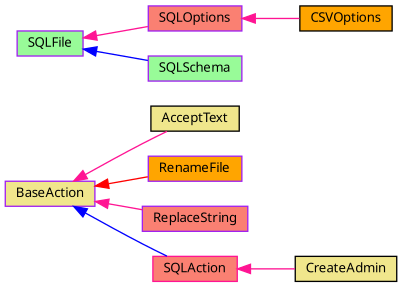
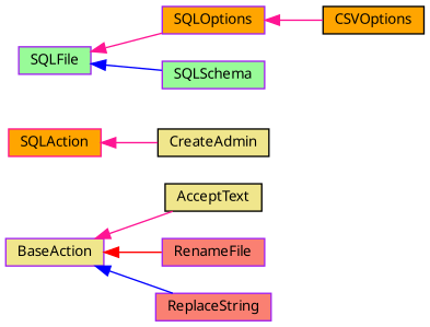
  digraph {
    rankdir=LR
    node [color=purple fillcolor=khaki fontname="FreeSans.ttf" fontsize=10 shape=record style=filled]
    edge [color=deeppink dir=back fontname="FreeSans.ttf" fontsize=10 labelfontname="FreeSans.ttf" labelfontsize=10 style=solid]
    n1 [fontcolor=black height=0.2 label=BaseAction width=0.4]
    n2 [color=black height=0.2 label=AcceptText width=0.4]
-   n3 [fillcolor=orange height=0.2 label=RenameFile width=0.4]
+   n3 [fillcolor=salmon height=0.2 label=RenameFile width=0.4]
    n4 [fillcolor=salmon height=0.2 label=ReplaceString width=0.4]
-   n5 [color=deeppink fillcolor=salmon height=0.2 label=SQLAction width=0.4]
+   n5 [color=deeppink fillcolor=orange height=0.2 label=SQLAction width=0.4]
    n6 [color=black height=0.2 label=CreateAdmin width=0.4]
    n7 [fillcolor=palegreen height=0.2 label=SQLFile width=0.4]
-   n8 [fillcolor=salmon height=0.2 label=SQLOptions width=0.4]
+   n8 [fillcolor=orange height=0.2 label=SQLOptions width=0.4]
    n9 [fillcolor=palegreen height=0.2 label=SQLSchema width=0.4]
    n10 [color=black fillcolor=orange height=0.2 label=CSVOptions width=0.4]
    n1 -> n2
    n1 -> n3 [color=red]
-   n1 -> n4
-   n1 -> n5 [color=blue]
+   n1 -> n4 [color=blue]
    n5 -> n6
    n7 -> n8
    n7 -> n9 [color=blue]
    n8 -> n10
  }
